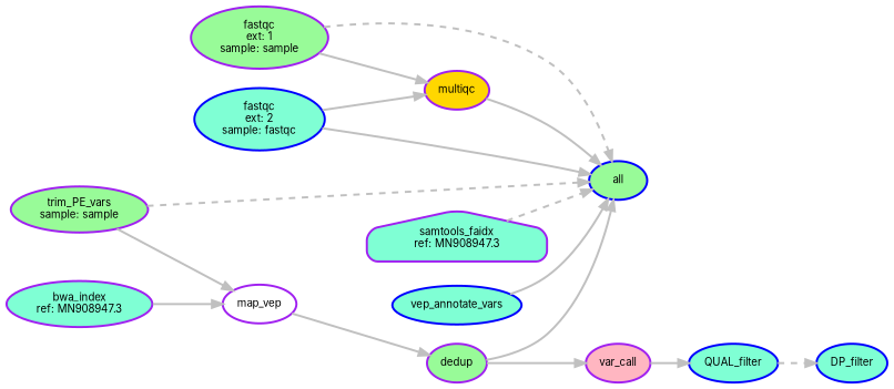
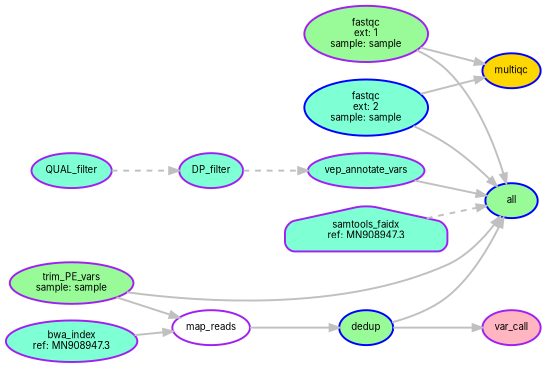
  digraph {
    bgcolor=white
    fontname=Inter
    rankdir=LR
    node [color=purple fillcolor=aquamarine fontname=Inter fontsize=10 penwidth=2 shape=ellipse style="rounded,filled"]
    edge [color=grey fontname=Inter penwidth=2 style=bold]
    n1 [color=blue fillcolor=palegreen label=all]
    n2 [fillcolor=palegreen label="fastqc\next: 1\nsample: sample"]
-   n3 [fillcolor=gold label=multiqc]
-   n4 [color=blue label="fastqc\next: 2\nsample: fastqc"]
+   n3 [color=blue fillcolor=gold label=multiqc]
+   n4 [color=blue label="fastqc\next: 2\nsample: sample"]
    n5 [fillcolor=palegreen label="trim_PE_vars\nsample: sample"]
-   n6 [fillcolor=white label=map_vep]
-   n7 [fillcolor=palegreen label=dedup]
+   n6 [fillcolor=white label=map_reads]
+   n7 [color=blue fillcolor=palegreen label=dedup]
    n8 [label="samtools_faidx\nref: MN908947.3" shape=house]
    n9 [fillcolor=lightpink label=var_call]
-   n10 [color=blue label=QUAL_filter]
+   n10 [label=QUAL_filter]
    n11 [label="bwa_index\nref: MN908947.3"]
-   n12 [color=blue label=DP_filter]
-   n13 [color=blue label=vep_annotate_vars]
-   n2 -> n1 [style=dashed]
+   n12 [label=DP_filter]
+   n13 [label=vep_annotate_vars]
+   n2 -> n1
    n2 -> n3 [style=solid]
-   n3 -> n1
    n4 -> n1 [style=solid]
    n4 -> n3 [style=solid]
-   n5 -> n1 [style=dashed]
+   n5 -> n1 [style=solid]
    n5 -> n6 [style=solid]
    n6 -> n7
    n7 -> n1 [style=solid]
    n7 -> n9
    n8 -> n1 [style=dashed]
-   n9 -> n10
    n10 -> n12 [style=dashed]
    n11 -> n6
+   n12 -> n13 [style=dashed]
    n13 -> n1
  }
